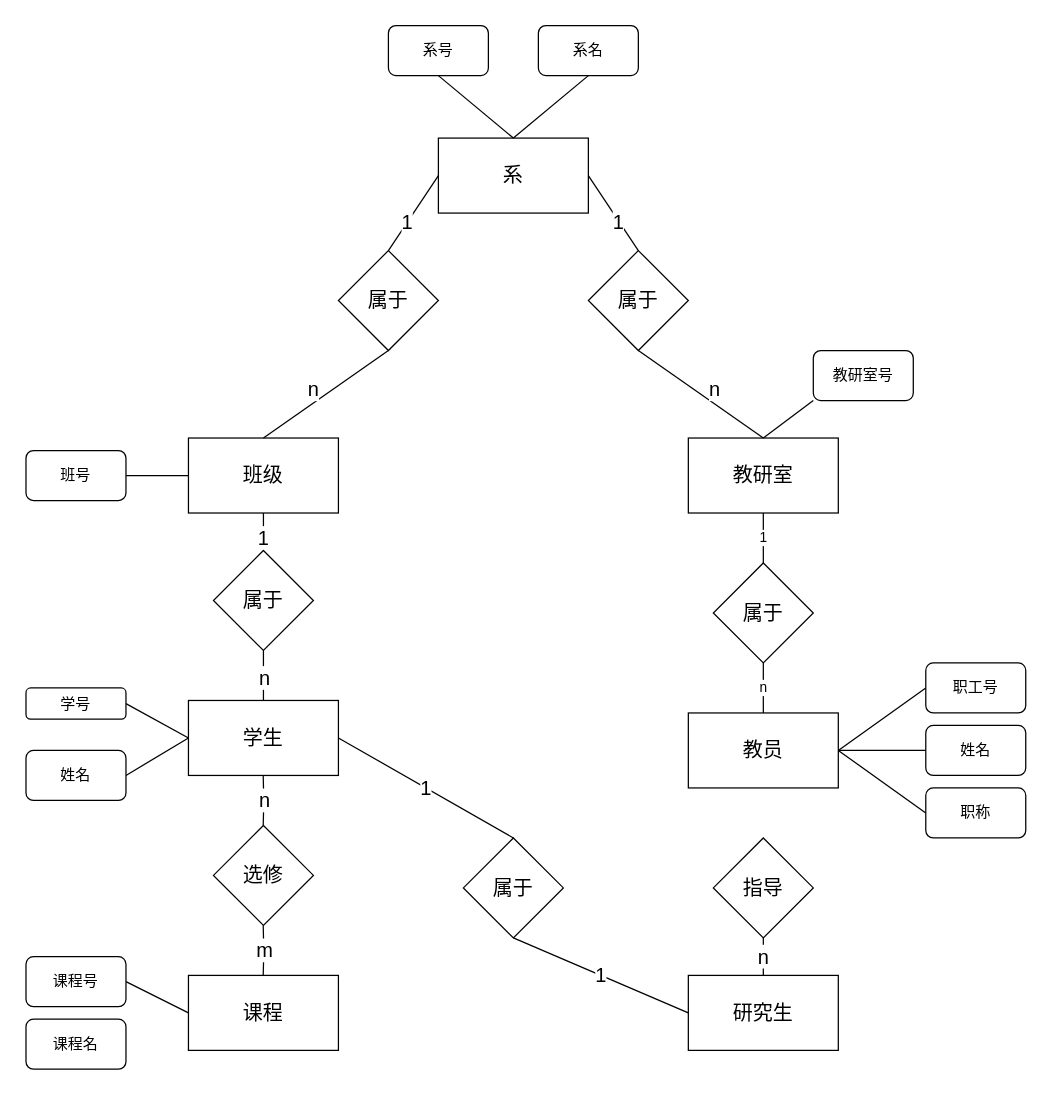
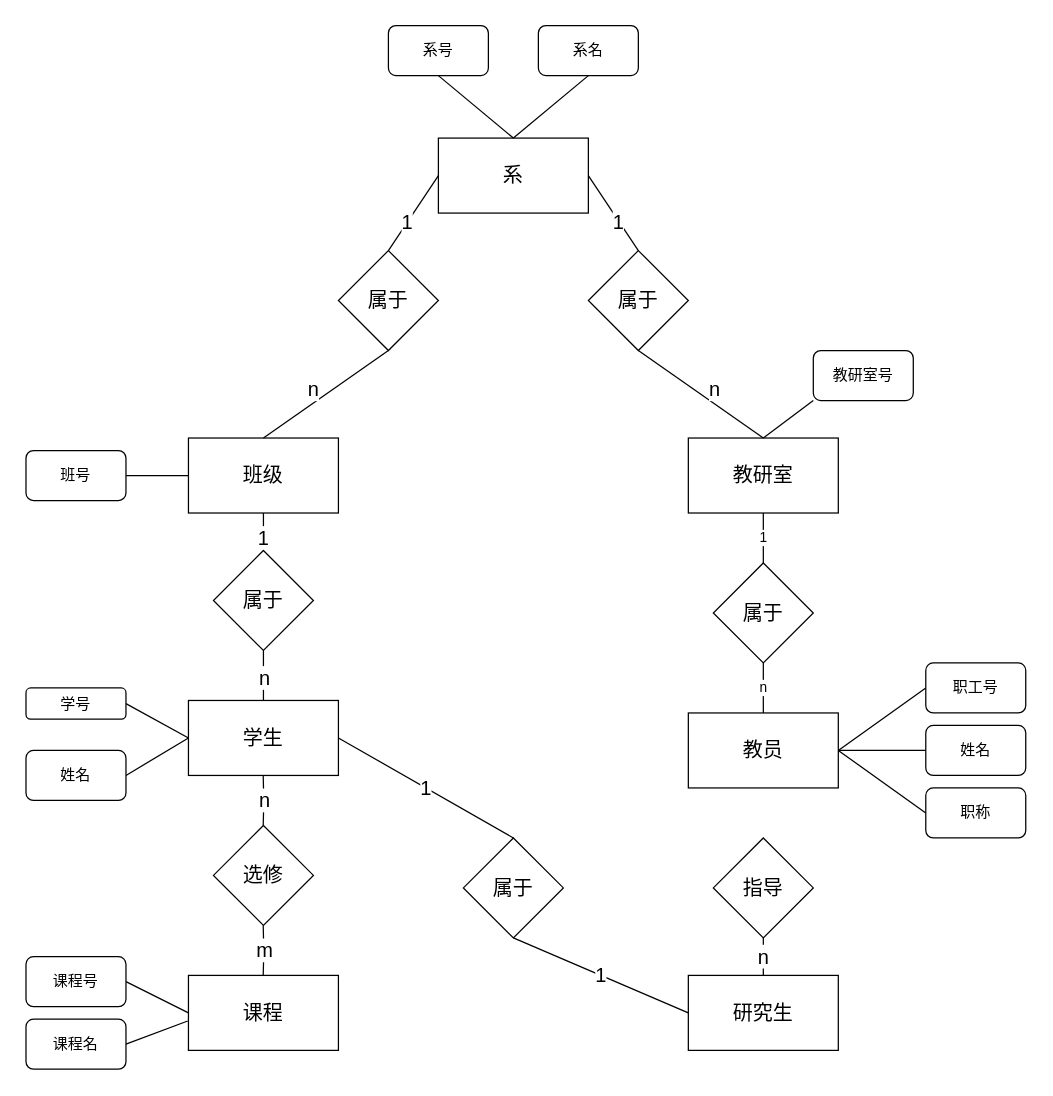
  <mxCell id="0" />
  <mxCell id="1" parent="0" />
  <mxCell id="2" value="&lt;font style=&quot;font-size: 16px;&quot;&gt;系&lt;/font&gt;" style="rounded=0;whiteSpace=wrap;html=1;" vertex="1" parent="1"><mxGeometry x="350" y="110" width="120" height="60" as="geometry" /></mxCell>
  <mxCell id="3" value="属于" style="rhombus;whiteSpace=wrap;html=1;fontSize=16;" vertex="1" parent="1"><mxGeometry x="270" y="200" width="80" height="80" as="geometry" /></mxCell>
  <mxCell id="4" value="属于" style="rhombus;whiteSpace=wrap;html=1;fontSize=16;" vertex="1" parent="1"><mxGeometry x="470" y="200" width="80" height="80" as="geometry" /></mxCell>
  <mxCell id="5" value="" style="endArrow=none;html=1;rounded=0;fontSize=16;entryX=0;entryY=0.5;entryDx=0;entryDy=0;exitX=0.5;exitY=0;exitDx=0;exitDy=0;" edge="1" parent="1" source="3" target="2"><mxGeometry width="50" height="50" relative="1" as="geometry"><mxPoint x="300" y="240" as="sourcePoint" /><mxPoint x="350" y="190" as="targetPoint" /></mxGeometry></mxCell>
  <mxCell id="6" value="1" style="edgeLabel;html=1;align=center;verticalAlign=middle;resizable=0;points=[];fontSize=16;" vertex="1" connectable="0" parent="5"><mxGeometry x="-0.24" y="1" relative="1" as="geometry"><mxPoint as="offset" /></mxGeometry></mxCell>
  <mxCell id="7" value="" style="endArrow=none;html=1;rounded=0;fontSize=16;entryX=1;entryY=0.5;entryDx=0;entryDy=0;exitX=0.5;exitY=0;exitDx=0;exitDy=0;" edge="1" parent="1" source="4" target="2"><mxGeometry width="50" height="50" relative="1" as="geometry"><mxPoint x="400" y="280" as="sourcePoint" /><mxPoint x="450" y="230" as="targetPoint" /></mxGeometry></mxCell>
  <mxCell id="8" value="1" style="edgeLabel;html=1;align=center;verticalAlign=middle;resizable=0;points=[];fontSize=16;" vertex="1" connectable="0" parent="7"><mxGeometry x="-0.191" y="1" relative="1" as="geometry"><mxPoint as="offset" /></mxGeometry></mxCell>
  <mxCell id="9" value="班级" style="rounded=0;whiteSpace=wrap;html=1;fontSize=16;" vertex="1" parent="1"><mxGeometry x="150" y="350" width="120" height="60" as="geometry" /></mxCell>
  <mxCell id="10" value="" style="endArrow=none;html=1;rounded=0;fontSize=16;entryX=0.5;entryY=1;entryDx=0;entryDy=0;exitX=0.5;exitY=0;exitDx=0;exitDy=0;" edge="1" parent="1" source="9" target="3"><mxGeometry width="50" height="50" relative="1" as="geometry"><mxPoint x="380" y="360" as="sourcePoint" /><mxPoint x="430" y="310" as="targetPoint" /></mxGeometry></mxCell>
  <mxCell id="11" value="n" style="edgeLabel;html=1;align=center;verticalAlign=middle;resizable=0;points=[];fontSize=16;" vertex="1" connectable="0" parent="10"><mxGeometry x="-0.216" relative="1" as="geometry"><mxPoint y="-12" as="offset" /></mxGeometry></mxCell>
  <mxCell id="12" value="1" style="edgeStyle=none;rounded=0;orthogonalLoop=1;jettySize=auto;html=1;exitX=0.5;exitY=1;exitDx=0;exitDy=0;entryX=0.5;entryY=0;entryDx=0;entryDy=0;endArrow=none;endFill=0;" edge="1" parent="1" source="13" target="52"><mxGeometry relative="1" as="geometry" /></mxCell>
  <mxCell id="13" value="教研室" style="rounded=0;whiteSpace=wrap;html=1;fontSize=16;" vertex="1" parent="1"><mxGeometry x="550" y="350" width="120" height="60" as="geometry" /></mxCell>
  <mxCell id="14" value="" style="endArrow=none;html=1;rounded=0;fontSize=16;entryX=0.5;entryY=1;entryDx=0;entryDy=0;exitX=0.5;exitY=0;exitDx=0;exitDy=0;" edge="1" parent="1" source="13" target="4"><mxGeometry width="50" height="50" relative="1" as="geometry"><mxPoint x="320" y="360" as="sourcePoint" /><mxPoint x="320" y="290" as="targetPoint" /></mxGeometry></mxCell>
  <mxCell id="15" value="n" style="edgeLabel;html=1;align=center;verticalAlign=middle;resizable=0;points=[];fontSize=16;" vertex="1" connectable="0" parent="14"><mxGeometry x="-0.216" relative="1" as="geometry"><mxPoint y="-12" as="offset" /></mxGeometry></mxCell>
  <mxCell id="16" style="edgeStyle=orthogonalEdgeStyle;rounded=0;orthogonalLoop=1;jettySize=auto;html=1;exitX=0.5;exitY=1;exitDx=0;exitDy=0;entryX=0.5;entryY=0;entryDx=0;entryDy=0;fontSize=16;endArrow=none;endFill=0;" edge="1" parent="1" source="18" target="21"><mxGeometry relative="1" as="geometry" /></mxCell>
  <mxCell id="17" value="n" style="edgeLabel;html=1;align=center;verticalAlign=middle;resizable=0;points=[];fontSize=16;" vertex="1" connectable="0" parent="16"><mxGeometry x="0.276" y="-1" relative="1" as="geometry"><mxPoint x="1" y="-5" as="offset" /></mxGeometry></mxCell>
  <mxCell id="18" value="属于" style="rhombus;whiteSpace=wrap;html=1;fontSize=16;" vertex="1" parent="1"><mxGeometry x="170" y="440" width="80" height="80" as="geometry" /></mxCell>
  <mxCell id="19" value="" style="endArrow=none;html=1;rounded=0;fontSize=16;entryX=0.5;entryY=1;entryDx=0;entryDy=0;exitX=0.5;exitY=0;exitDx=0;exitDy=0;" edge="1" parent="1" source="18" target="9"><mxGeometry width="50" height="50" relative="1" as="geometry"><mxPoint x="320" y="210" as="sourcePoint" /><mxPoint x="360" y="150" as="targetPoint" /></mxGeometry></mxCell>
  <mxCell id="20" value="1" style="edgeLabel;html=1;align=center;verticalAlign=middle;resizable=0;points=[];fontSize=16;" vertex="1" connectable="0" parent="19"><mxGeometry x="-0.24" y="1" relative="1" as="geometry"><mxPoint as="offset" /></mxGeometry></mxCell>
  <mxCell id="21" value="学生" style="rounded=0;whiteSpace=wrap;html=1;fontSize=16;" vertex="1" parent="1"><mxGeometry x="150" y="560" width="120" height="60" as="geometry" /></mxCell>
  <mxCell id="22" value="课程" style="rounded=0;whiteSpace=wrap;html=1;fontSize=16;" vertex="1" parent="1"><mxGeometry x="150" y="780" width="120" height="60" as="geometry" /></mxCell>
  <mxCell id="23" value="选修" style="rhombus;whiteSpace=wrap;html=1;fontSize=16;" vertex="1" parent="1"><mxGeometry x="170" y="660" width="80" height="80" as="geometry" /></mxCell>
  <mxCell id="24" style="edgeStyle=orthogonalEdgeStyle;rounded=0;orthogonalLoop=1;jettySize=auto;html=1;exitX=0.5;exitY=1;exitDx=0;exitDy=0;entryX=0.5;entryY=0;entryDx=0;entryDy=0;fontSize=16;endArrow=none;endFill=0;" edge="1" parent="1"><mxGeometry relative="1" as="geometry"><mxPoint x="209.82" y="620" as="sourcePoint" /><mxPoint x="209.82" y="660" as="targetPoint" /></mxGeometry></mxCell>
  <mxCell id="25" value="n" style="edgeLabel;html=1;align=center;verticalAlign=middle;resizable=0;points=[];fontSize=16;" vertex="1" connectable="0" parent="24"><mxGeometry x="0.276" y="-1" relative="1" as="geometry"><mxPoint x="1" y="-5" as="offset" /></mxGeometry></mxCell>
  <mxCell id="26" style="edgeStyle=orthogonalEdgeStyle;rounded=0;orthogonalLoop=1;jettySize=auto;html=1;exitX=0.5;exitY=1;exitDx=0;exitDy=0;entryX=0.5;entryY=0;entryDx=0;entryDy=0;fontSize=16;endArrow=none;endFill=0;" edge="1" parent="1"><mxGeometry relative="1" as="geometry"><mxPoint x="209.82" y="740" as="sourcePoint" /><mxPoint x="209.82" y="780" as="targetPoint" /></mxGeometry></mxCell>
  <mxCell id="27" value="m" style="edgeLabel;html=1;align=center;verticalAlign=middle;resizable=0;points=[];fontSize=16;" vertex="1" connectable="0" parent="26"><mxGeometry x="0.276" y="-1" relative="1" as="geometry"><mxPoint x="1" y="-5" as="offset" /></mxGeometry></mxCell>
  <mxCell id="28" value="研究生" style="rounded=0;whiteSpace=wrap;html=1;fontSize=16;" vertex="1" parent="1"><mxGeometry x="550" y="780" width="120" height="60" as="geometry" /></mxCell>
  <mxCell id="29" value="指导" style="rhombus;whiteSpace=wrap;html=1;fontSize=16;" vertex="1" parent="1"><mxGeometry x="570" y="670" width="80" height="80" as="geometry" /></mxCell>
  <mxCell id="30" value="属于" style="rhombus;whiteSpace=wrap;html=1;fontSize=16;" vertex="1" parent="1"><mxGeometry x="370" y="670" width="80" height="80" as="geometry" /></mxCell>
  <mxCell id="31" value="1" style="endArrow=none;html=1;rounded=0;fontSize=16;entryX=1;entryY=0.5;entryDx=0;entryDy=0;exitX=0.5;exitY=0;exitDx=0;exitDy=0;" edge="1" parent="1" source="30" target="21"><mxGeometry width="50" height="50" relative="1" as="geometry"><mxPoint x="360" y="650" as="sourcePoint" /><mxPoint x="370" y="600" as="targetPoint" /></mxGeometry></mxCell>
  <mxCell id="32" value="1" style="endArrow=none;html=1;rounded=0;fontSize=16;entryX=0.5;entryY=1;entryDx=0;entryDy=0;exitX=0;exitY=0.5;exitDx=0;exitDy=0;" edge="1" parent="1" source="28" target="30"><mxGeometry width="50" height="50" relative="1" as="geometry"><mxPoint x="380" y="710" as="sourcePoint" /><mxPoint x="410" y="805" as="targetPoint" /></mxGeometry></mxCell>
  <mxCell id="33" value="n" style="endArrow=none;html=1;rounded=0;fontSize=16;entryX=0.5;entryY=1;entryDx=0;entryDy=0;exitX=0.5;exitY=0;exitDx=0;exitDy=0;" edge="1" parent="1" source="28" target="29"><mxGeometry width="50" height="50" relative="1" as="geometry"><mxPoint x="610" y="785" as="sourcePoint" /><mxPoint x="660" y="735" as="targetPoint" /></mxGeometry></mxCell>
  <mxCell id="34" style="rounded=0;orthogonalLoop=1;jettySize=auto;html=1;exitX=0.5;exitY=1;exitDx=0;exitDy=0;entryX=0.5;entryY=0;entryDx=0;entryDy=0;endArrow=none;endFill=0;" edge="1" parent="1" source="35" target="2"><mxGeometry relative="1" as="geometry" /></mxCell>
  <mxCell id="35" value="系号" style="rounded=1;whiteSpace=wrap;html=1;" vertex="1" parent="1"><mxGeometry x="310" y="20" width="80" height="40" as="geometry" /></mxCell>
  <mxCell id="36" style="edgeStyle=none;rounded=0;orthogonalLoop=1;jettySize=auto;html=1;exitX=0.5;exitY=1;exitDx=0;exitDy=0;entryX=0.5;entryY=0;entryDx=0;entryDy=0;endArrow=none;endFill=0;" edge="1" parent="1" source="37" target="2"><mxGeometry relative="1" as="geometry" /></mxCell>
  <mxCell id="37" value="系名" style="rounded=1;whiteSpace=wrap;html=1;" vertex="1" parent="1"><mxGeometry x="430" y="20" width="80" height="40" as="geometry" /></mxCell>
  <mxCell id="38" style="edgeStyle=none;rounded=0;orthogonalLoop=1;jettySize=auto;html=1;exitX=1;exitY=0.5;exitDx=0;exitDy=0;entryX=0;entryY=0.5;entryDx=0;entryDy=0;endArrow=none;endFill=0;" edge="1" parent="1" source="39" target="9"><mxGeometry relative="1" as="geometry" /></mxCell>
  <mxCell id="39" value="班号" style="rounded=1;whiteSpace=wrap;html=1;" vertex="1" parent="1"><mxGeometry x="20" y="360" width="80" height="40" as="geometry" /></mxCell>
  <mxCell id="40" style="edgeStyle=none;rounded=0;orthogonalLoop=1;jettySize=auto;html=1;exitX=0;exitY=1;exitDx=0;exitDy=0;entryX=0.5;entryY=0;entryDx=0;entryDy=0;endArrow=none;endFill=0;" edge="1" parent="1" source="41" target="13"><mxGeometry relative="1" as="geometry" /></mxCell>
  <mxCell id="41" value="教研室号" style="rounded=1;whiteSpace=wrap;html=1;" vertex="1" parent="1"><mxGeometry x="650" y="280" width="80" height="40" as="geometry" /></mxCell>
  <mxCell id="42" style="edgeStyle=none;rounded=0;orthogonalLoop=1;jettySize=auto;html=1;exitX=1;exitY=0.5;exitDx=0;exitDy=0;entryX=0;entryY=0.5;entryDx=0;entryDy=0;endArrow=none;endFill=0;" edge="1" parent="1" source="43" target="21"><mxGeometry relative="1" as="geometry" /></mxCell>
  <mxCell id="43" value="学号" style="rounded=1;whiteSpace=wrap;html=1;" vertex="1" parent="1"><mxGeometry x="20" y="550" width="80" height="25" as="geometry" /></mxCell>
  <mxCell id="44" style="edgeStyle=none;rounded=0;orthogonalLoop=1;jettySize=auto;html=1;exitX=1;exitY=0.5;exitDx=0;exitDy=0;entryX=0;entryY=0.5;entryDx=0;entryDy=0;endArrow=none;endFill=0;" edge="1" parent="1" source="45" target="21"><mxGeometry relative="1" as="geometry" /></mxCell>
  <mxCell id="45" value="姓名" style="rounded=1;whiteSpace=wrap;html=1;" vertex="1" parent="1"><mxGeometry x="20" y="600" width="80" height="40" as="geometry" /></mxCell>
  <mxCell id="46" style="edgeStyle=none;rounded=0;orthogonalLoop=1;jettySize=auto;html=1;exitX=1;exitY=0.5;exitDx=0;exitDy=0;entryX=0;entryY=0.5;entryDx=0;entryDy=0;endArrow=none;endFill=0;" edge="1" parent="1" source="47" target="22"><mxGeometry relative="1" as="geometry" /></mxCell>
  <mxCell id="47" value="课程号" style="rounded=1;whiteSpace=wrap;html=1;" vertex="1" parent="1"><mxGeometry x="20" y="765" width="80" height="40" as="geometry" /></mxCell>
+ <mxCell id="48" style="edgeStyle=none;rounded=0;orthogonalLoop=1;jettySize=auto;html=1;exitX=1;exitY=0.5;exitDx=0;exitDy=0;entryX=-0.005;entryY=0.608;entryDx=0;entryDy=0;entryPerimeter=0;endArrow=none;endFill=0;" edge="1" parent="1" source="49" target="22"><mxGeometry relative="1" as="geometry" /></mxCell>
  <mxCell id="49" value="课程名" style="rounded=1;whiteSpace=wrap;html=1;" vertex="1" parent="1"><mxGeometry x="20" y="815" width="80" height="40" as="geometry" /></mxCell>
  <mxCell id="50" value="教员" style="rounded=0;whiteSpace=wrap;html=1;fontSize=16;" vertex="1" parent="1"><mxGeometry x="550" y="570" width="120" height="60" as="geometry" /></mxCell>
  <mxCell id="51" value="n" style="edgeStyle=none;rounded=0;orthogonalLoop=1;jettySize=auto;html=1;exitX=0.5;exitY=1;exitDx=0;exitDy=0;entryX=0.5;entryY=0;entryDx=0;entryDy=0;endArrow=none;endFill=0;" edge="1" parent="1" source="52" target="50"><mxGeometry relative="1" as="geometry" /></mxCell>
  <mxCell id="52" value="属于" style="rhombus;whiteSpace=wrap;html=1;fontSize=16;" vertex="1" parent="1"><mxGeometry x="570" y="450" width="80" height="80" as="geometry" /></mxCell>
  <mxCell id="53" style="edgeStyle=none;rounded=0;orthogonalLoop=1;jettySize=auto;html=1;exitX=0;exitY=0.5;exitDx=0;exitDy=0;entryX=1;entryY=0.5;entryDx=0;entryDy=0;endArrow=none;endFill=0;" edge="1" parent="1" source="54" target="50"><mxGeometry relative="1" as="geometry" /></mxCell>
  <mxCell id="54" value="职工号" style="rounded=1;whiteSpace=wrap;html=1;" vertex="1" parent="1"><mxGeometry x="740" y="530" width="80" height="40" as="geometry" /></mxCell>
  <mxCell id="55" style="edgeStyle=none;rounded=0;orthogonalLoop=1;jettySize=auto;html=1;exitX=0;exitY=0.5;exitDx=0;exitDy=0;entryX=1;entryY=0.5;entryDx=0;entryDy=0;endArrow=none;endFill=0;" edge="1" parent="1" source="56" target="50"><mxGeometry relative="1" as="geometry" /></mxCell>
  <mxCell id="56" value="姓名" style="rounded=1;whiteSpace=wrap;html=1;" vertex="1" parent="1"><mxGeometry x="740" y="580" width="80" height="40" as="geometry" /></mxCell>
  <mxCell id="57" style="edgeStyle=none;rounded=0;orthogonalLoop=1;jettySize=auto;html=1;exitX=0;exitY=0.5;exitDx=0;exitDy=0;entryX=1;entryY=0.5;entryDx=0;entryDy=0;endArrow=none;endFill=0;" edge="1" parent="1" source="58" target="50"><mxGeometry relative="1" as="geometry" /></mxCell>
  <mxCell id="58" value="职称" style="rounded=1;whiteSpace=wrap;html=1;" vertex="1" parent="1"><mxGeometry x="740" y="630" width="80" height="40" as="geometry" /></mxCell>
